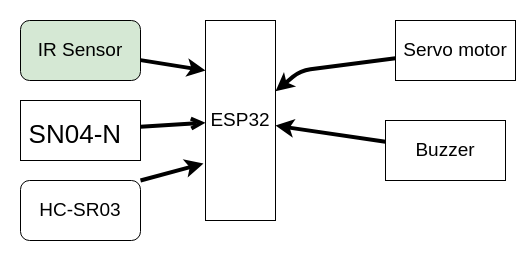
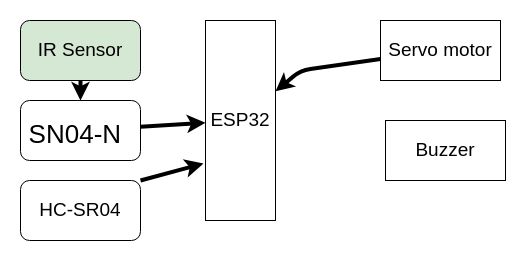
  <mxCell id="0" />
  <mxCell id="1" parent="0" />
  <mxCell id="2" value="&lt;font style=&quot;font-size: 19px;&quot;&gt;ESP32&lt;/font&gt;" style="rounded=0;whiteSpace=wrap;html=1;" parent="1" vertex="1"><mxGeometry x="205" y="20" width="70" height="200" as="geometry" /></mxCell>
- <mxCell id="3" value="" style="edgeStyle=none;html=1;fontSize=19;entryX=0;entryY=0.25;entryDx=0;entryDy=0;strokeWidth=4;" parent="1" source="4" target="2" edge="1"><mxGeometry relative="1" as="geometry" /></mxCell>
+ <mxCell id="3" value="" style="edgeStyle=none;html=1;fontSize=19;strokeWidth=4;" parent="1" source="4" target="6" edge="1"><mxGeometry relative="1" as="geometry" /></mxCell>
  <mxCell id="4" value="IR Sensor" style="rounded=1;whiteSpace=wrap;html=1;fontSize=19;fillColor=#d5e8d4;" parent="1" vertex="1"><mxGeometry x="20" y="20" width="120" height="60" as="geometry" /></mxCell>
- <mxCell id="5" value="" style="edgeStyle=none;html=1;strokeWidth=4;fontSize=19;endArrow=open;" parent="1" source="6" target="2" edge="1"><mxGeometry relative="1" as="geometry" /></mxCell>
- <mxCell id="6" value="&lt;h1 style=&quot;&quot; class=&quot;product_title entry-title wd-entities-title&quot;&gt;&lt;span style=&quot;font-weight: normal;&quot;&gt;&lt;font style=&quot;font-size: 26px;&quot;&gt;SN04-N&lt;/font&gt;&lt;span style=&quot;font-size: 37px;&quot;&gt;&amp;nbsp;&lt;/span&gt;&lt;/span&gt;&lt;/h1&gt;" style="whiteSpace=wrap;html=1;fontSize=19;rounded=0;" parent="1" vertex="1"><mxGeometry x="20" y="100" width="120" height="60" as="geometry" /></mxCell>
+ <mxCell id="5" value="" style="edgeStyle=none;html=1;strokeWidth=4;fontSize=19;" parent="1" source="6" target="2" edge="1"><mxGeometry relative="1" as="geometry" /></mxCell>
+ <mxCell id="6" value="&lt;h1 style=&quot;&quot; class=&quot;product_title entry-title wd-entities-title&quot;&gt;&lt;span style=&quot;font-weight: normal;&quot;&gt;&lt;font style=&quot;font-size: 26px;&quot;&gt;SN04-N&lt;/font&gt;&lt;span style=&quot;font-size: 37px;&quot;&gt;&amp;nbsp;&lt;/span&gt;&lt;/span&gt;&lt;/h1&gt;" style="rounded=1;whiteSpace=wrap;html=1;fontSize=19;" parent="1" vertex="1"><mxGeometry x="20" y="100" width="120" height="60" as="geometry" /></mxCell>
  <mxCell id="7" value="" style="edgeStyle=none;html=1;strokeWidth=4;fontSize=19;" parent="1" source="8" target="2" edge="1"><mxGeometry relative="1" as="geometry"><Array as="points"><mxPoint x="300" y="70" /></Array></mxGeometry></mxCell>
- <mxCell id="8" value="Servo motor" style="rounded=0;whiteSpace=wrap;html=1;fontSize=19;" parent="1" vertex="1"><mxGeometry x="395" y="20" width="120" height="60" as="geometry" /></mxCell>
- <mxCell id="9" value="" style="edgeStyle=none;html=1;strokeWidth=4;fontSize=19;" parent="1" source="10" target="2" edge="1"><mxGeometry relative="1" as="geometry" /></mxCell>
+ <mxCell id="8" value="Servo motor" style="rounded=0;whiteSpace=wrap;html=1;fontSize=19;" parent="1" vertex="1"><mxGeometry x="380" y="20" width="120" height="60" as="geometry" /></mxCell>
  <mxCell id="10" value="Buzzer" style="rounded=0;whiteSpace=wrap;html=1;fontSize=19;" parent="1" vertex="1"><mxGeometry x="385" y="120" width="120" height="60" as="geometry" /></mxCell>
  <mxCell id="11" value="" style="edgeStyle=none;html=1;fontSize=26;strokeColor=none;strokeWidth=12;fillColor=#FFFFFF;endArrow=classic;endFill=1;" edge="1" parent="1" target="2"><mxGeometry relative="1" as="geometry"><mxPoint x="140" y="181" as="sourcePoint" /></mxGeometry></mxCell>
- <mxCell id="12" value="HC-SR03" style="rounded=1;whiteSpace=wrap;html=1;fontSize=19;" vertex="1" parent="1"><mxGeometry x="20" y="180" width="120" height="60" as="geometry" /></mxCell>
+ <mxCell id="12" value="HC-SR04" style="rounded=1;whiteSpace=wrap;html=1;fontSize=19;" vertex="1" parent="1"><mxGeometry x="20" y="180" width="120" height="60" as="geometry" /></mxCell>
  <mxCell id="13" value="" style="edgeStyle=none;html=1;strokeWidth=4;fontSize=19;exitX=1;exitY=0;exitDx=0;exitDy=0;entryX=-0.029;entryY=0.715;entryDx=0;entryDy=0;entryPerimeter=0;" edge="1" parent="1" source="12" target="2"><mxGeometry relative="1" as="geometry"><mxPoint x="150" y="136.757" as="sourcePoint" /><mxPoint x="210" y="170" as="targetPoint" /><Array as="points" /></mxGeometry></mxCell>
